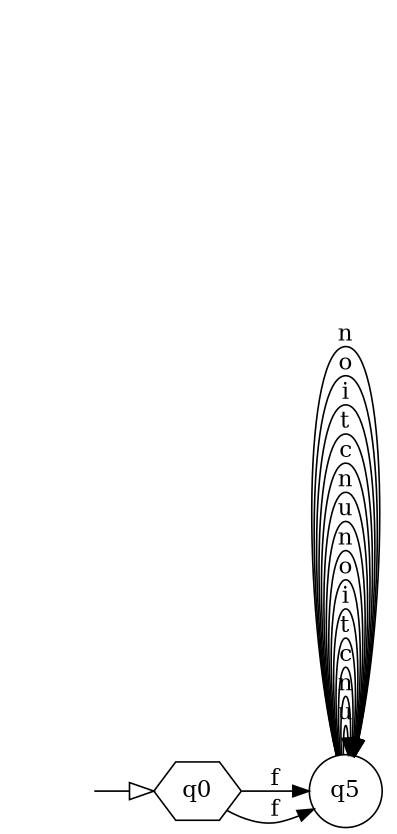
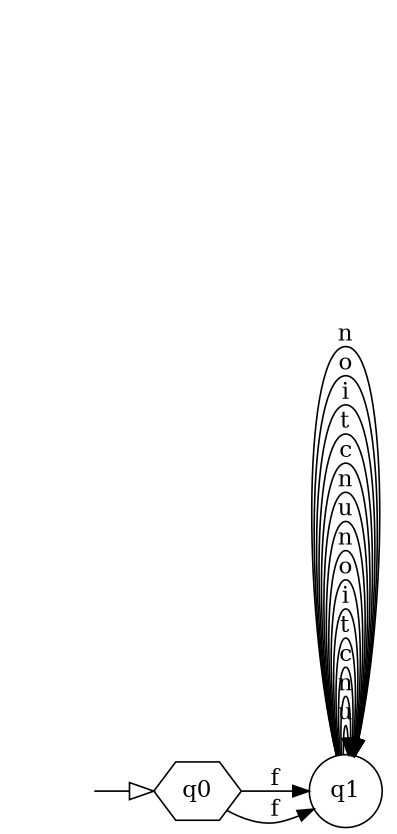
  digraph {
    rankdir=LR
    q0 [shape=hexagon]
-   q1 [shape=circle label=q5]
+   q1 [shape=circle]
    "" [shape=none]
    q0 -> q1 [label=f]
    q0 -> q1 [label=f]
    q1 -> q1 [label=u]
    q1 -> q1 [label=n]
    q1 -> q1 [label=c]
    q1 -> q1 [label=t]
    q1 -> q1 [label=i]
    q1 -> q1 [label=o]
    q1 -> q1 [label=n]
    q1 -> q1 [label=u]
    q1 -> q1 [label=n]
    q1 -> q1 [label=c]
    q1 -> q1 [label=t]
    q1 -> q1 [label=i]
    q1 -> q1 [label=o]
    q1 -> q1 [label=n]
    "" -> q0 [arrowhead=empty arrowsize=1.5]
  }
